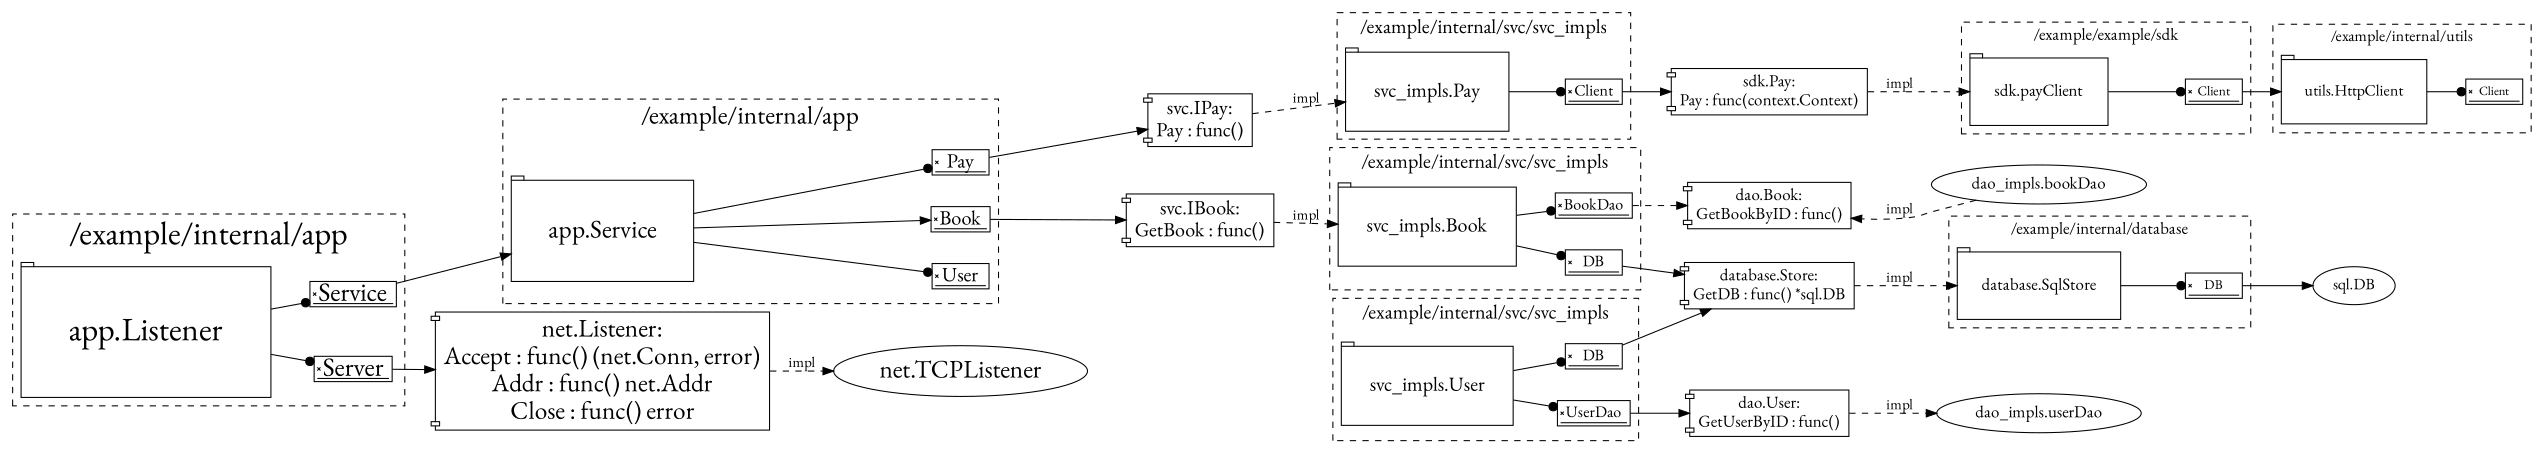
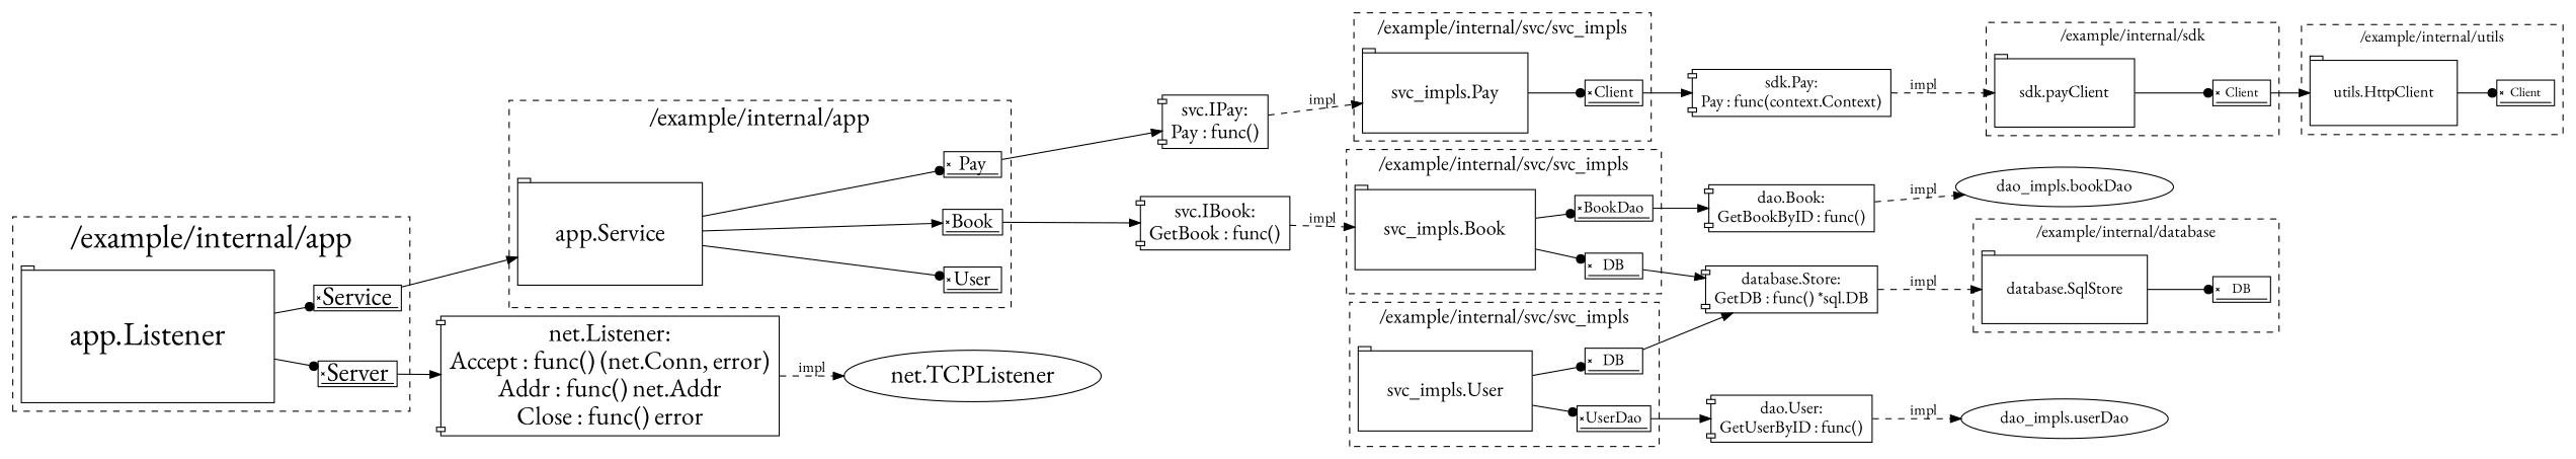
  digraph {
    fontname="EB Garamond"
    rankdir=LR
    node [fontname="EB Garamond" fontsize=16 shape=signature]
    edge [fontname="EB Garamond"]
    n1 [fontsize=31 label="app.Listener" margin=0.62 shape=tab]
    n2 [fontsize=24.8 label=Server]
    n3 [fontsize=24.8 label=Service]
    "app.Service" [fontsize=24 margin=0.48 shape=tab]
    n5 [fontsize=19.200000000000003 label=User]
    n6 [fontsize=19.200000000000003 label=Book]
    n7 [fontsize=19.200000000000003 label=Pay]
    "database.SqlStore" [margin=0.32 shape=tab]
    n9 [fontsize=12.8 label=DB]
    "sdk.payClient" [margin=0.32 shape=tab]
    n11 [fontsize=12.8 label=Client]
    "svc_impls.Book" [fontsize=19 margin=0.38 shape=tab]
    n13 [fontsize=15.200000000000001 label=DB]
    n14 [fontsize=15.200000000000001 label=BookDao]
    "svc_impls.Pay" [fontsize=19 margin=0.38 shape=tab]
    n16 [fontsize=15.200000000000001 label=Client]
    "svc_impls.User" [fontsize=19 margin=0.38 shape=tab]
    n18 [fontsize=15.200000000000001 label=UserDao]
    n19 [fontsize=15.200000000000001 label=DB]
    "utils.HttpClient" [fontsize=15 margin=0.3 shape=tab]
    n21 [fontsize=12 label=Client]
    n22 [fontsize=24 label="net.Listener:\nAccept : func() (net.Conn, error)\nAddr : func() net.Addr\nClose : func() error" shape=component]
    n23 [fontsize=19 label="svc.IBook:\nGetBook : func()" shape=component]
    n24 [fontsize=19 label="svc.IPay:\nPay : func()" shape=component]
-   "sql.DB" [fontsize=15 shape=""]
    n26 [label="database.Store:\nGetDB : func() *sql.DB" shape=component]
    n27 [label="dao.Book:\nGetBookByID : func()" shape=component]
    n28 [label="sdk.Pay:\nPay : func(context.Context)" shape=component]
    n29 [label="dao.User:\nGetUserByID : func()" shape=component]
    "net.TCPListener" [fontsize=24 shape=""]
    "dao_impls.userDao" [shape=""]
    "dao_impls.bookDao" [shape=""]
    subgraph cluster_1 {
      fontsize=31
      label="/example/internal/app"
      labelloc=t
      style=dashed
      n1
      n2
      n3
    }
    subgraph cluster_2 {
      fontsize=24
      label="/example/internal/app"
      labelloc=t
      style=dashed
      "app.Service"
      n5
      n6
      n7
    }
    subgraph cluster_3 {
      fontsize=16
      label="/example/internal/dao/dao_impls"
      labelloc=t
      style=dashed
    }
    subgraph cluster_4 {
      fontsize=16
      label="/example/internal/dao/dao_impls"
      labelloc=t
      style=dashed
    }
    subgraph cluster_5 {
      fontsize=16
      label="/example/internal/database"
      labelloc=t
      style=dashed
      "database.SqlStore"
      n9
    }
    subgraph cluster_6 {
      fontsize=16
-     label="/example/example/sdk"
+     label="/example/internal/sdk"
      labelloc=t
      style=dashed
      "sdk.payClient"
      n11
    }
    subgraph cluster_7 {
      fontsize=19
      label="/example/internal/svc/svc_impls"
      labelloc=t
      style=dashed
      "svc_impls.Book"
      n13
      n14
    }
    subgraph cluster_8 {
      fontsize=19
      label="/example/internal/svc/svc_impls"
      labelloc=t
      style=dashed
      "svc_impls.Pay"
      n16
    }
    subgraph cluster_9 {
      fontsize=19
      label="/example/internal/svc/svc_impls"
      labelloc=t
      style=dashed
      "svc_impls.User"
      n18
      n19
    }
    subgraph cluster_10 {
      fontsize=15
      label="/example/internal/utils"
      labelloc=t
      style=dashed
      "utils.HttpClient"
      n21
    }
    n1 -> n2 [arrowhead=dot]
    n1 -> n3 [arrowhead=dot]
    n2 -> n22
    n3 -> "app.Service"
    "app.Service" -> n5 [arrowhead=dot]
    "app.Service" -> n6 [arrowhead=normal]
    "app.Service" -> n7 [arrowhead=dot]
    n6 -> n23
    n7 -> n24
    "database.SqlStore" -> n9 [arrowhead=dot]
-   n9 -> "sql.DB"
    "sdk.payClient" -> n11 [arrowhead=dot]
    n11 -> "utils.HttpClient"
    "svc_impls.Book" -> n13 [arrowhead=dot]
    "svc_impls.Book" -> n14 [arrowhead=dot]
    n13 -> n26
-   n14 -> n27 [style=dashed]
+   n14 -> n27
    "svc_impls.Pay" -> n16 [arrowhead=dot]
    n16 -> n28
    "svc_impls.User" -> n18 [arrowhead=dot]
    "svc_impls.User" -> n19 [arrowhead=dot]
    n18 -> n29
    n19 -> n26
    "utils.HttpClient" -> n21 [arrowhead=dot]
    n22 -> "net.TCPListener" [label=impl style=dashed]
    n23 -> "svc_impls.Book" [label=impl style=dashed]
    n24 -> "svc_impls.Pay" [label=impl style=dashed]
    n26 -> "database.SqlStore" [label=impl style=dashed]
-   "dao_impls.bookDao" -> n27 [label=impl style=dashed]
+   n27 -> "dao_impls.bookDao" [label=impl style=dashed]
    n28 -> "sdk.payClient" [label=impl style=dashed]
    n29 -> "dao_impls.userDao" [label=impl style=dashed]
  }
